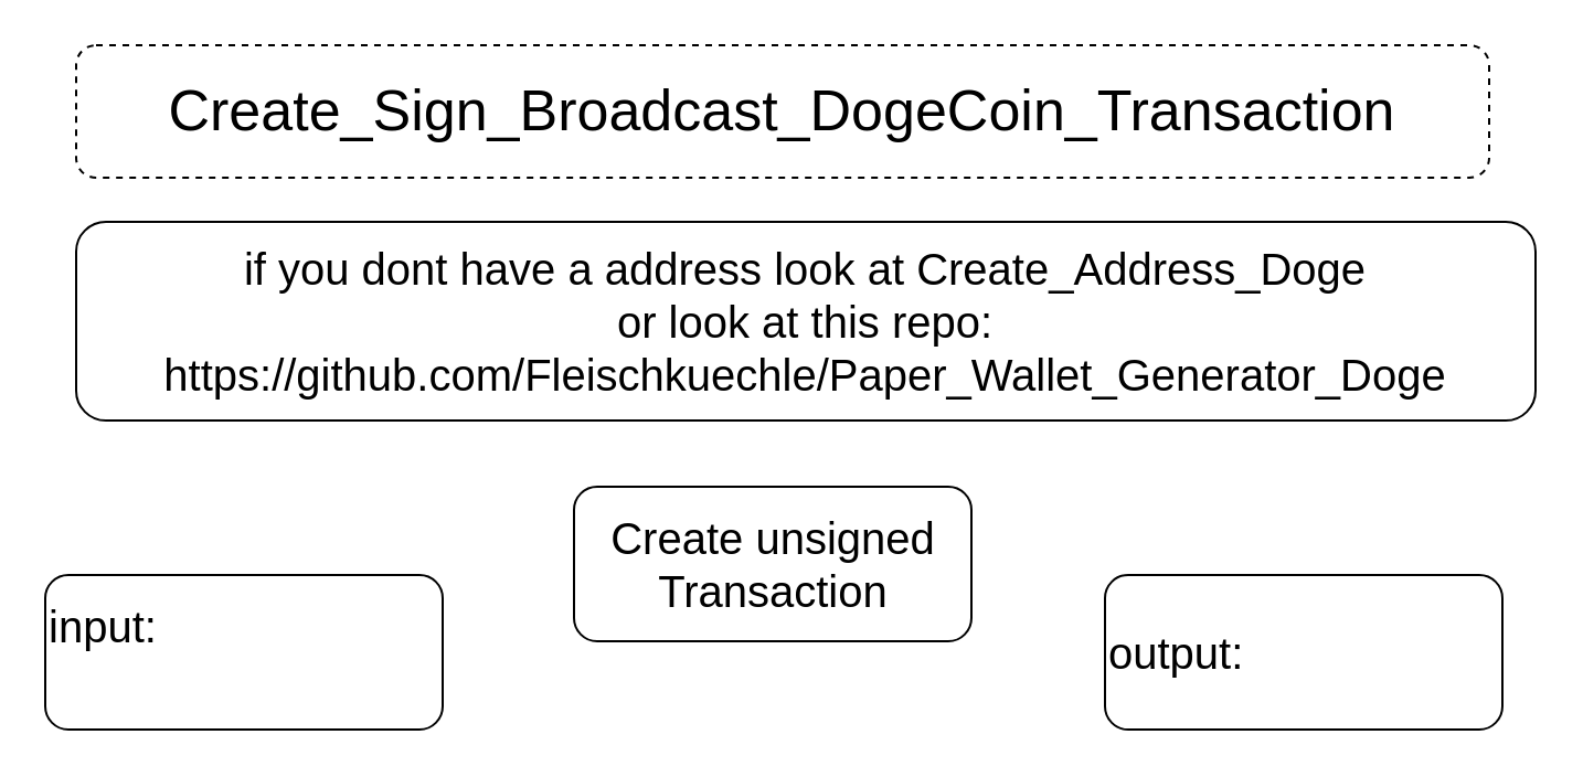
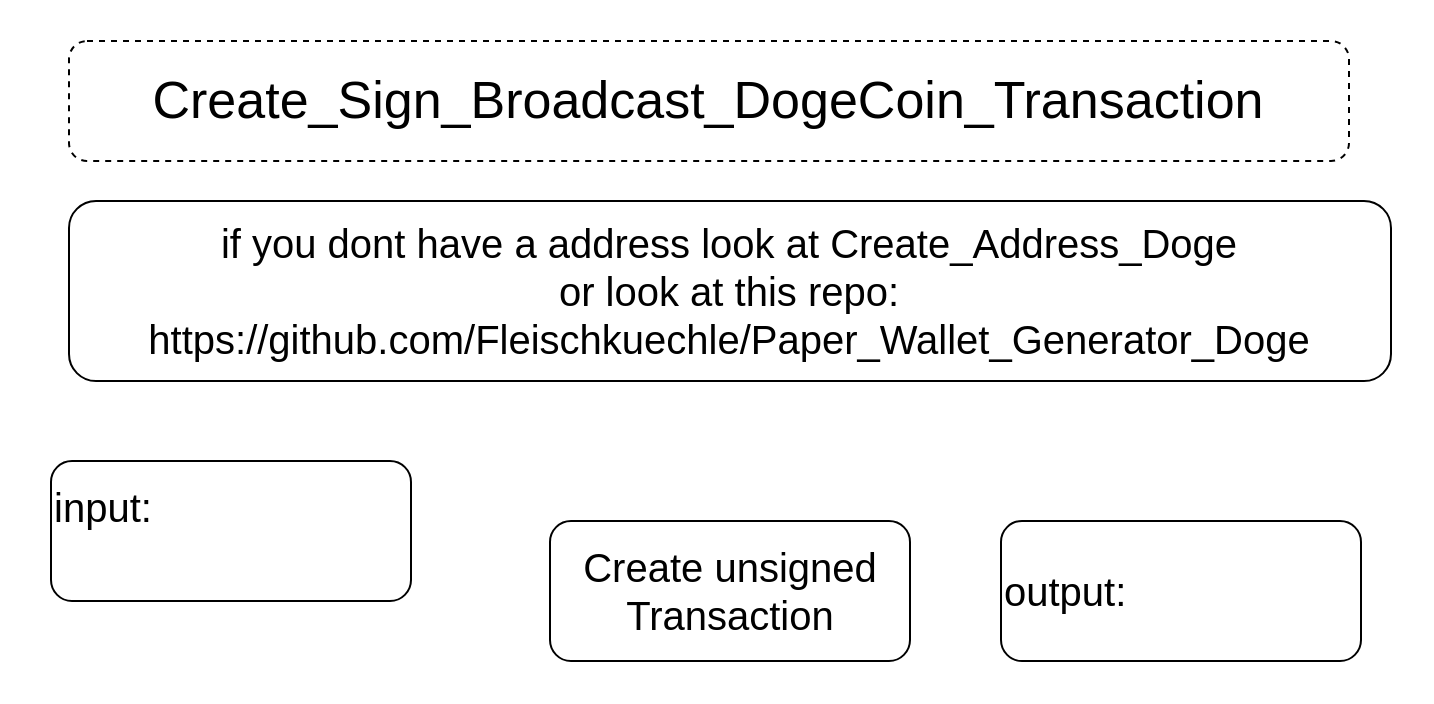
  <mxCell id="0" />
  <mxCell id="1" parent="0" />
  <mxCell id="2" value="&lt;font style=&quot;font-size: 26px;&quot;&gt;Create_Sign_Broadcast_DogeCoin_Transaction&lt;/font&gt;" style="rounded=1;whiteSpace=wrap;html=1;dashed=1;" parent="1" vertex="1"><mxGeometry x="34" y="20" width="640" height="60" as="geometry" /></mxCell>
- <mxCell id="3" value="&lt;font style=&quot;font-size: 20px;&quot;&gt;Create unsigned Transaction&lt;/font&gt;" style="rounded=1;whiteSpace=wrap;html=1;" parent="1" vertex="1"><mxGeometry x="259.5" y="220" width="180" height="70" as="geometry" /></mxCell>
+ <mxCell id="3" value="&lt;font style=&quot;font-size: 20px;&quot;&gt;Create unsigned Transaction&lt;/font&gt;" style="rounded=1;whiteSpace=wrap;html=1;" parent="1" vertex="1"><mxGeometry x="274.5" y="260" width="180" height="70" as="geometry" /></mxCell>
  <mxCell id="4" value="&lt;font style=&quot;&quot;&gt;&lt;span style=&quot;font-size: 20px;&quot;&gt;if you dont have a address look at Create_Address_Doge&lt;/span&gt;&lt;br&gt;&lt;span style=&quot;font-size: 20px;&quot;&gt;or look at this repo:&lt;/span&gt;&lt;br&gt;&lt;span style=&quot;font-size: 20px;&quot;&gt;https://github.com/Fleischkuechle/Paper_Wallet_Generator_Doge&lt;/span&gt;&lt;br&gt;&lt;/font&gt;" style="rounded=1;whiteSpace=wrap;html=1;" parent="1" vertex="1"><mxGeometry x="34" y="100" width="661" height="90" as="geometry" /></mxCell>
- <mxCell id="5" value="&lt;font style=&quot;font-size: 20px;&quot;&gt;input:&lt;br&gt;&lt;br&gt;&lt;/font&gt;" style="rounded=1;whiteSpace=wrap;html=1;align=left;" vertex="1" parent="1"><mxGeometry x="20" y="260" width="180" height="70" as="geometry" /></mxCell>
+ <mxCell id="5" value="&lt;font style=&quot;font-size: 20px;&quot;&gt;input:&lt;br&gt;&lt;br&gt;&lt;/font&gt;" style="rounded=1;whiteSpace=wrap;html=1;align=left;" vertex="1" parent="1"><mxGeometry x="25" y="230" width="180" height="70" as="geometry" /></mxCell>
  <mxCell id="6" value="&lt;font style=&quot;font-size: 20px;&quot;&gt;output:&lt;/font&gt;" style="rounded=1;whiteSpace=wrap;html=1;align=left;" vertex="1" parent="1"><mxGeometry x="500" y="260" width="180" height="70" as="geometry" /></mxCell>
